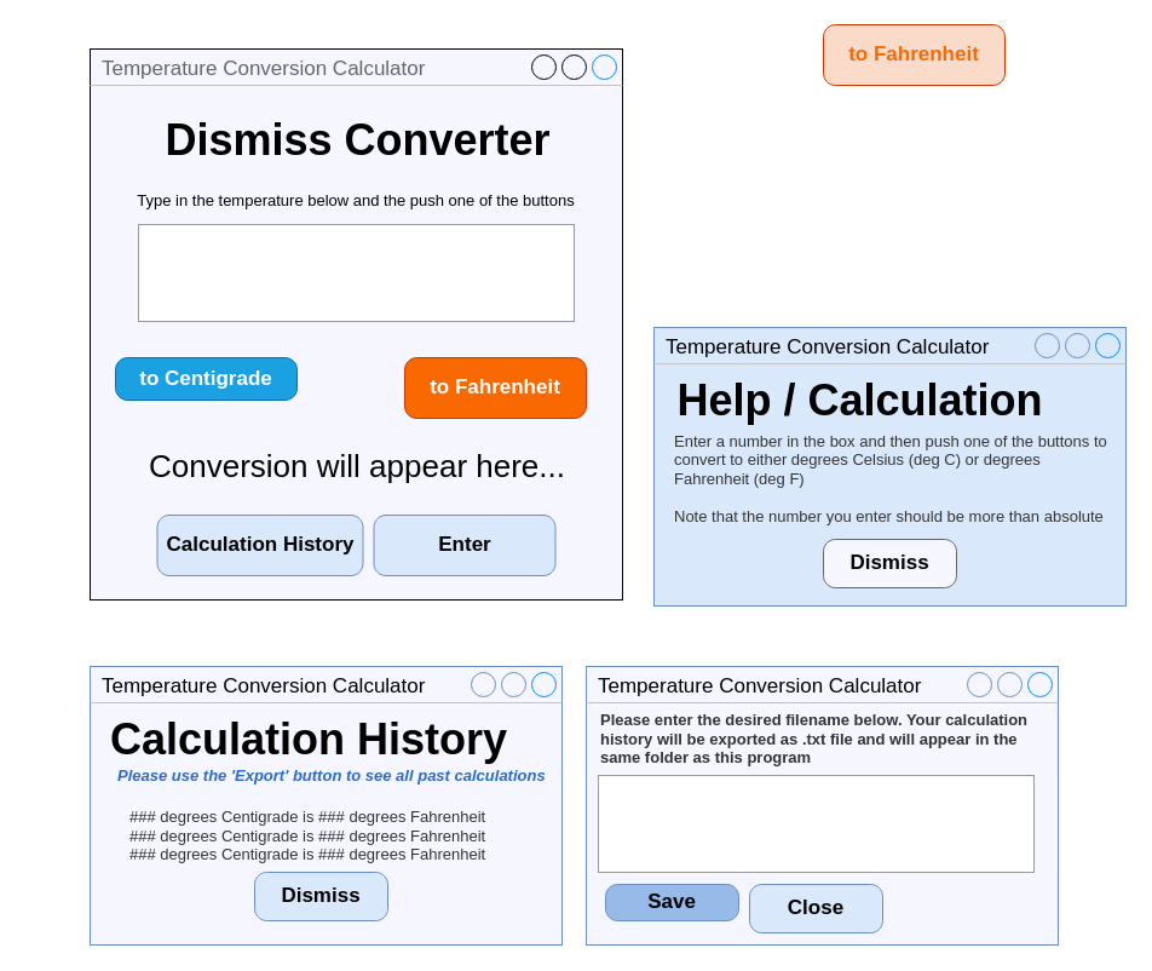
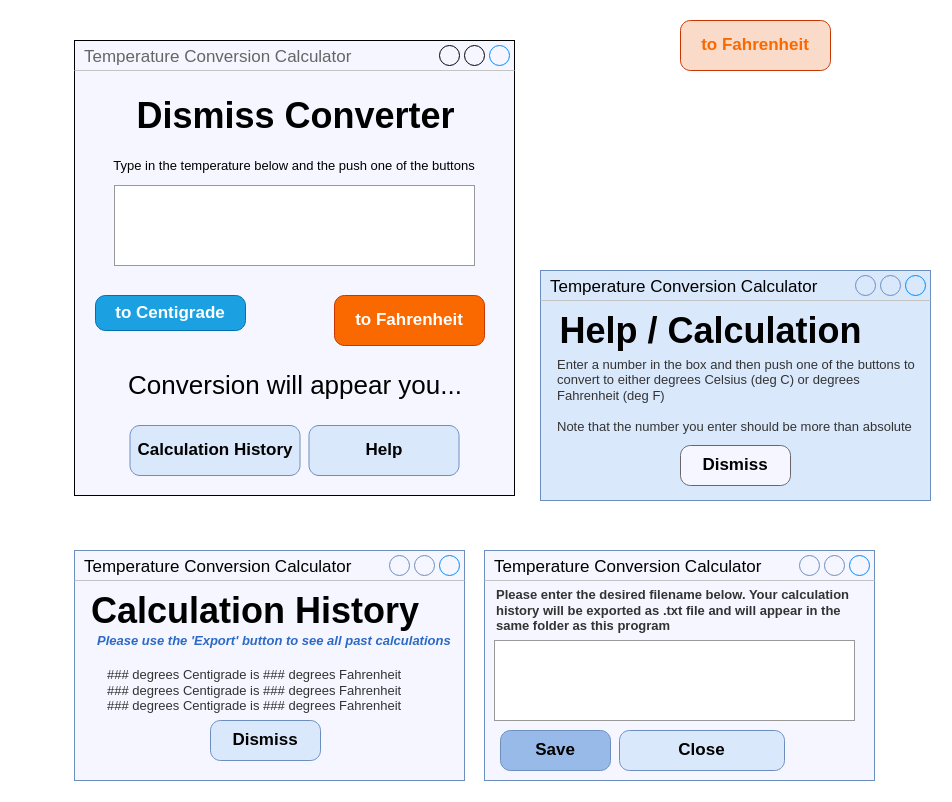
  <mxCell id="0" />
  <mxCell id="1" parent="0" />
  <mxCell id="2" value="Temperature Conversion Calculator" style="strokeWidth=1;shadow=0;dashed=0;align=center;html=1;shape=mxgraph.mockup.containers.window;align=left;verticalAlign=top;spacingLeft=8;strokeColor2=#008cff;strokeColor3=#c4c4c4;fontColor=#666666;mainText=;fontSize=17;labelBackgroundColor=none;fillColor=#F5F6FF;" parent="1" vertex="1"><mxGeometry x="74" y="40" width="440" height="455" as="geometry" /></mxCell>
  <mxCell id="3" value="Type in the temperature below and the push one of the buttons" style="text;html=1;strokeColor=none;fillColor=none;align=center;verticalAlign=middle;whiteSpace=wrap;rounded=0;fontSize=13;" parent="1" vertex="1"><mxGeometry x="104" y="155" width="380" height="20" as="geometry" /></mxCell>
  <mxCell id="4" value="Dismiss Converter" style="text;strokeColor=none;fillColor=none;html=1;fontSize=36;fontStyle=1;verticalAlign=middle;align=center;" parent="1" vertex="1"><mxGeometry x="245" y="95" width="100" height="40" as="geometry" /></mxCell>
  <mxCell id="5" value="" style="strokeWidth=1;shadow=0;dashed=0;align=center;html=1;shape=mxgraph.mockup.forms.pwField;strokeColor=#999999;mainText=;align=left;fontColor=#666666;fontSize=17;spacingLeft=3;" parent="1" vertex="1"><mxGeometry x="114" y="185" width="360" height="80" as="geometry" /></mxCell>
  <mxCell id="6" value="to Centigrade" style="strokeWidth=1;shadow=0;dashed=0;align=center;html=1;shape=mxgraph.mockup.buttons.button;strokeColor=#006EAF;mainText=;buttonStyle=round;fontSize=17;fontStyle=1;fillColor=#1ba1e2;whiteSpace=wrap;fontColor=#ffffff;" parent="1" vertex="1"><mxGeometry x="95" y="295" width="150" height="35" as="geometry" /></mxCell>
  <mxCell id="7" value="to Fahrenheit" style="strokeWidth=1;shadow=0;dashed=0;align=center;html=1;shape=mxgraph.mockup.buttons.button;strokeColor=#C73500;mainText=;buttonStyle=round;fontSize=17;fontStyle=1;fillColor=#fa6800;whiteSpace=wrap;fontColor=#ffffff;" parent="1" vertex="1"><mxGeometry x="334" y="295" width="150" height="50" as="geometry" /></mxCell>
- <mxCell id="8" value="Conversion will appear here..." style="text;html=1;strokeColor=none;fillColor=none;align=center;verticalAlign=middle;whiteSpace=wrap;rounded=0;fontSize=26;" parent="1" vertex="1"><mxGeometry x="20" y="375" width="550" height="20" as="geometry" /></mxCell>
+ <mxCell id="8" value="Conversion will appear you..." style="text;html=1;strokeColor=none;fillColor=none;align=center;verticalAlign=middle;whiteSpace=wrap;rounded=0;fontSize=26;" parent="1" vertex="1"><mxGeometry x="20" y="375" width="550" height="20" as="geometry" /></mxCell>
  <mxCell id="9" value="Calculation History" style="strokeWidth=1;shadow=0;dashed=0;align=center;html=1;shape=mxgraph.mockup.buttons.button;strokeColor=#6c8ebf;mainText=;buttonStyle=round;fontSize=17;fontStyle=1;whiteSpace=wrap;fillColor=#dae8fc;" parent="1" vertex="1"><mxGeometry x="129.5" y="425" width="170" height="50" as="geometry" /></mxCell>
- <mxCell id="10" value="Enter" style="strokeWidth=1;shadow=0;dashed=0;align=center;html=1;shape=mxgraph.mockup.buttons.button;strokeColor=#6c8ebf;mainText=;buttonStyle=round;fontSize=17;fontStyle=1;whiteSpace=wrap;fillColor=#dae8fc;" parent="1" vertex="1"><mxGeometry x="308.5" y="425" width="150" height="50" as="geometry" /></mxCell>
+ <mxCell id="10" value="Help" style="strokeWidth=1;shadow=0;dashed=0;align=center;html=1;shape=mxgraph.mockup.buttons.button;strokeColor=#6c8ebf;mainText=;buttonStyle=round;fontSize=17;fontStyle=1;whiteSpace=wrap;fillColor=#dae8fc;" parent="1" vertex="1"><mxGeometry x="308.5" y="425" width="150" height="50" as="geometry" /></mxCell>
  <mxCell id="11" value="Temperature Conversion Calculator" style="strokeWidth=1;shadow=0;dashed=0;align=center;html=1;shape=mxgraph.mockup.containers.window;align=left;verticalAlign=top;spacingLeft=8;strokeColor2=#008cff;strokeColor3=#c4c4c4;mainText=;fontSize=17;labelBackgroundColor=none;fillColor=#dae8fc;strokeColor=#6c8ebf;" parent="1" vertex="1"><mxGeometry x="540" y="270" width="390" height="230" as="geometry" /></mxCell>
  <mxCell id="12" value="Help / Calculation" style="text;strokeColor=none;fillColor=none;html=1;fontSize=36;fontStyle=1;verticalAlign=middle;align=center;" parent="1" vertex="1"><mxGeometry x="660" y="310" width="100" height="40" as="geometry" /></mxCell>
  <mxCell id="13" value="Enter a number in the box and then push one of the buttons to convert to either degrees Celsius (deg C) or degrees Fahrenheit (deg F)&lt;br style=&quot;font-size: 13px;&quot;&gt;&lt;br style=&quot;font-size: 13px;&quot;&gt;Note that the number you enter should be more than absolute" style="text;html=1;strokeColor=none;fillColor=none;align=left;verticalAlign=middle;whiteSpace=wrap;rounded=0;fontSize=13;fontColor=#333333;" parent="1" vertex="1"><mxGeometry x="555" y="385" width="360" height="20" as="geometry" /></mxCell>
  <mxCell id="14" value="Dismiss" style="strokeWidth=1;shadow=0;dashed=0;align=center;html=1;shape=mxgraph.mockup.buttons.button;strokeColor=#666666;mainText=;buttonStyle=round;fontSize=17;fontStyle=1;whiteSpace=wrap;fillColor=#F5F6FF;" parent="1" vertex="1"><mxGeometry x="680" y="445" width="110" height="40" as="geometry" /></mxCell>
  <mxCell id="15" value="Temperature Conversion Calculator" style="strokeWidth=1;shadow=0;dashed=0;align=center;html=1;shape=mxgraph.mockup.containers.window;align=left;verticalAlign=top;spacingLeft=8;strokeColor2=#008cff;strokeColor3=#c4c4c4;mainText=;fontSize=17;labelBackgroundColor=none;strokeColor=#6c8ebf;fillColor=#F5F6FF;" parent="1" vertex="1"><mxGeometry x="74" y="550" width="390" height="230" as="geometry" /></mxCell>
  <mxCell id="16" value="Calculation History" style="text;strokeColor=none;fillColor=none;html=1;fontSize=36;fontStyle=1;verticalAlign=middle;align=left;" parent="1" vertex="1"><mxGeometry x="89" y="590" width="100" height="40" as="geometry" /></mxCell>
  <mxCell id="17" value="Dismiss" style="strokeWidth=1;shadow=0;dashed=0;align=center;html=1;shape=mxgraph.mockup.buttons.button;strokeColor=#6c8ebf;mainText=;buttonStyle=round;fontSize=17;fontStyle=1;whiteSpace=wrap;fillColor=#dae8fc;" parent="1" vertex="1"><mxGeometry x="210" y="720" width="110" height="40" as="geometry" /></mxCell>
  <mxCell id="18" value="Please use the 'Export' button to see all past calculations" style="text;html=1;strokeColor=none;fillColor=none;align=left;verticalAlign=middle;whiteSpace=wrap;rounded=0;fontSize=13;fontStyle=3;fontColor=#2C6AC7;" parent="1" vertex="1"><mxGeometry x="95" y="630" width="360" height="20" as="geometry" /></mxCell>
  <mxCell id="19" value="Temperature Conversion Calculator" style="strokeWidth=1;shadow=0;dashed=0;align=center;html=1;shape=mxgraph.mockup.containers.window;align=left;verticalAlign=top;spacingLeft=8;strokeColor2=#008cff;strokeColor3=#c4c4c4;mainText=;fontSize=17;labelBackgroundColor=none;strokeColor=#6c8ebf;fillColor=#F5F6FF;" parent="1" vertex="1"><mxGeometry x="484" y="550" width="390" height="230" as="geometry" /></mxCell>
  <mxCell id="20" value="" style="strokeWidth=1;shadow=0;dashed=0;align=center;html=1;shape=mxgraph.mockup.forms.pwField;strokeColor=#999999;mainText=;align=left;fontColor=#666666;fontSize=17;spacingLeft=3;" parent="1" vertex="1"><mxGeometry x="494" y="640" width="360" height="80" as="geometry" /></mxCell>
  <mxCell id="21" value="### degrees Centigrade is ### degrees Fahrenheit&lt;br&gt;### degrees Centigrade is ### degrees Fahrenheit&lt;br&gt;### degrees Centigrade is ### degrees Fahrenheit" style="text;html=1;strokeColor=none;fillColor=none;align=left;verticalAlign=middle;whiteSpace=wrap;rounded=0;fontSize=13;fontColor=#333333;" parent="1" vertex="1"><mxGeometry x="105" y="680" width="360" height="20" as="geometry" /></mxCell>
  <mxCell id="22" value="Please enter the desired filename below. Your calculation history will be exported as .txt file and will appear in the same folder as this program" style="text;html=1;strokeColor=none;fillColor=none;align=left;verticalAlign=middle;whiteSpace=wrap;rounded=0;fontSize=13;fontColor=#333333;fontStyle=1" parent="1" vertex="1"><mxGeometry x="494" y="600" width="360" height="20" as="geometry" /></mxCell>
- <mxCell id="23" value="Save" style="strokeWidth=1;shadow=0;dashed=0;align=center;html=1;shape=mxgraph.mockup.buttons.button;strokeColor=#6c8ebf;mainText=;buttonStyle=round;fontSize=17;fontStyle=1;whiteSpace=wrap;fillColor=#97BAE8;" parent="1" vertex="1"><mxGeometry x="500" y="730" width="110" height="30" as="geometry" /></mxCell>
- <mxCell id="24" value="Close" style="strokeWidth=1;shadow=0;dashed=0;align=center;html=1;shape=mxgraph.mockup.buttons.button;strokeColor=#6c8ebf;mainText=;buttonStyle=round;fontSize=17;fontStyle=1;whiteSpace=wrap;fillColor=#dae8fc;" parent="1" vertex="1"><mxGeometry x="619" y="730" width="110" height="40" as="geometry" /></mxCell>
+ <mxCell id="23" value="Save" style="strokeWidth=1;shadow=0;dashed=0;align=center;html=1;shape=mxgraph.mockup.buttons.button;strokeColor=#6c8ebf;mainText=;buttonStyle=round;fontSize=17;fontStyle=1;whiteSpace=wrap;fillColor=#97BAE8;" parent="1" vertex="1"><mxGeometry x="500" y="730" width="110" height="40" as="geometry" /></mxCell>
+ <mxCell id="24" value="Close" style="strokeWidth=1;shadow=0;dashed=0;align=center;html=1;shape=mxgraph.mockup.buttons.button;strokeColor=#6c8ebf;mainText=;buttonStyle=round;fontSize=17;fontStyle=1;whiteSpace=wrap;fillColor=#dae8fc;" parent="1" vertex="1"><mxGeometry x="619" y="730" width="165" height="40" as="geometry" /></mxCell>
  <mxCell id="25" value="to Fahrenheit" style="strokeWidth=1;shadow=0;dashed=0;align=center;html=1;shape=mxgraph.mockup.buttons.button;strokeColor=#C73500;mainText=;buttonStyle=round;fontSize=17;fontStyle=1;whiteSpace=wrap;fontColor=#FA6800;fillColor=#FADAC8;" vertex="1" parent="1"><mxGeometry x="680" y="20" width="150" height="50" as="geometry" /></mxCell>
